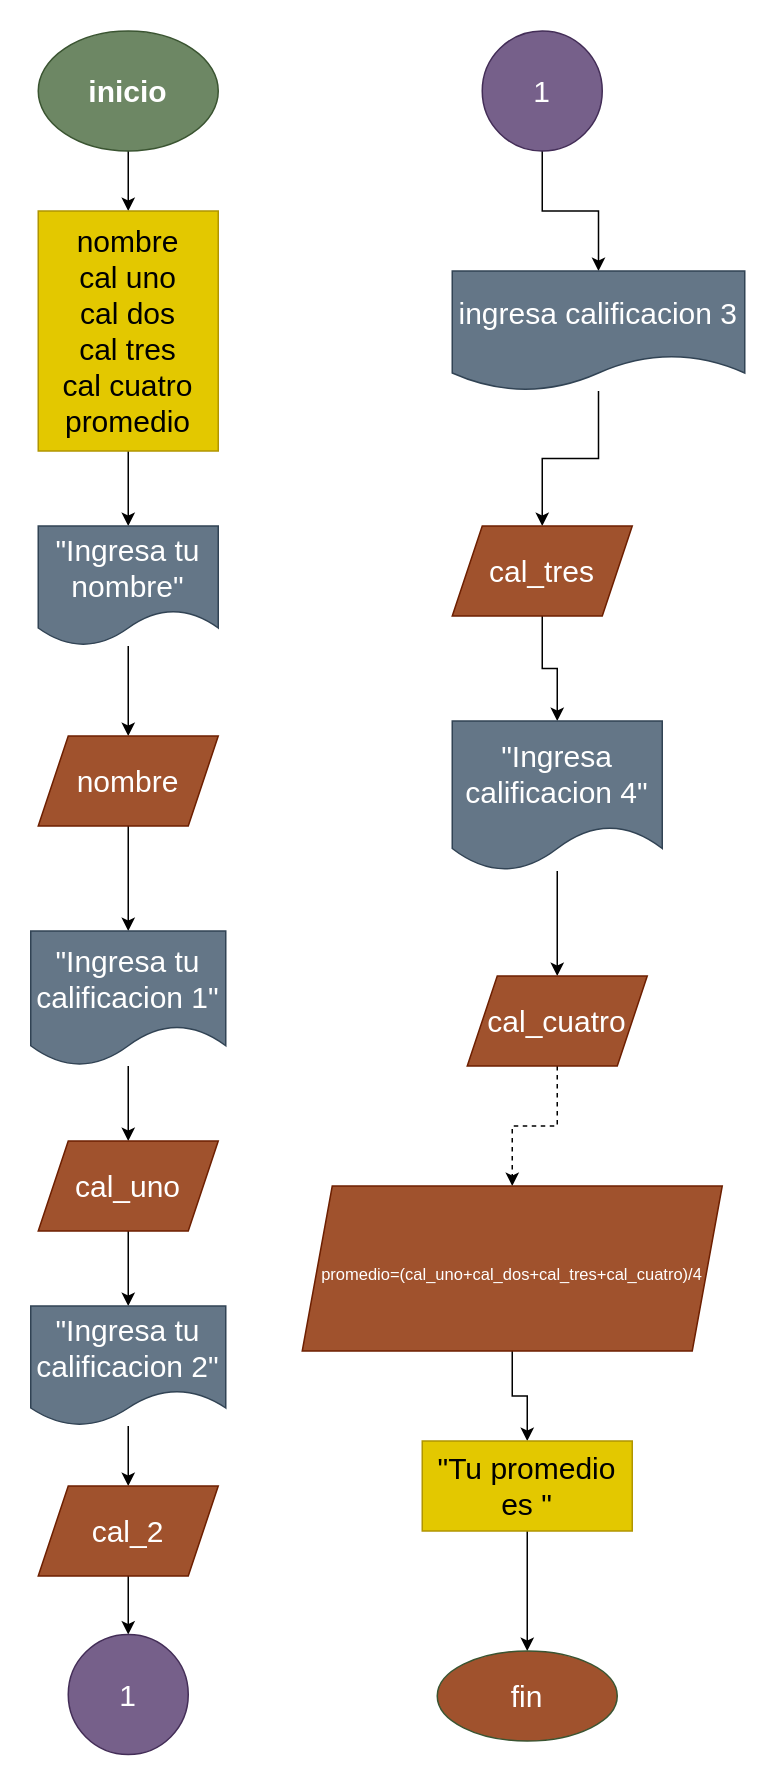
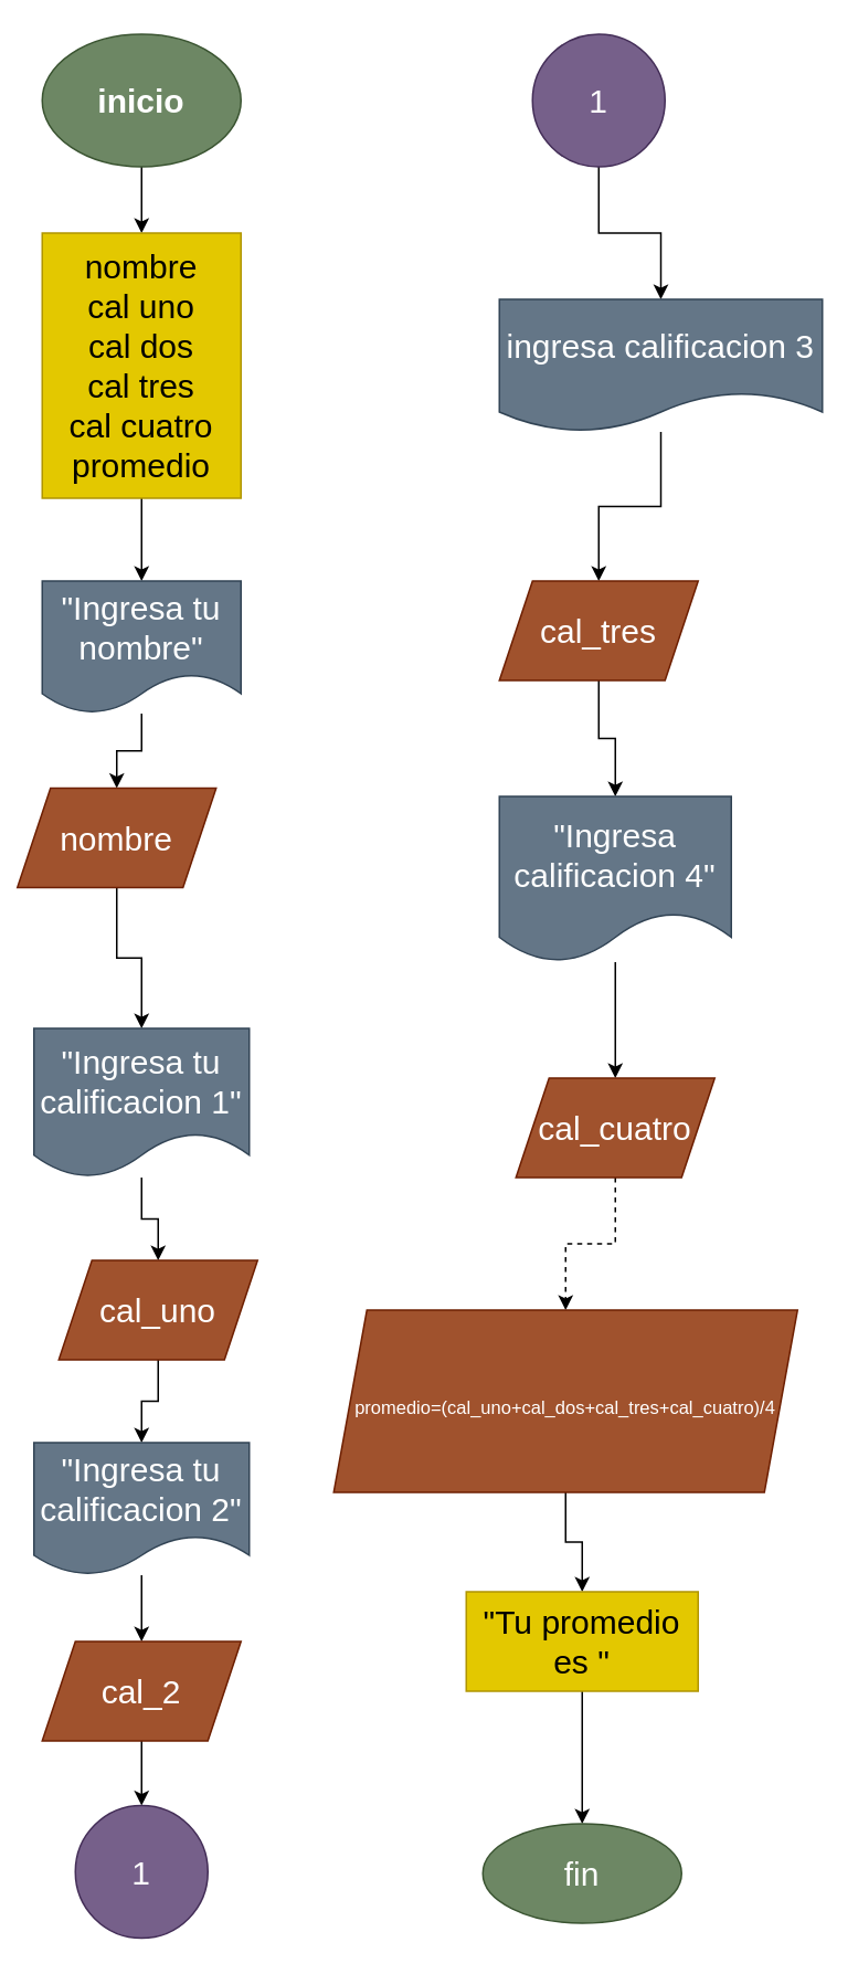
  <mxCell id="0" />
  <mxCell id="1" parent="0" />
  <mxCell id="2" value="" style="edgeStyle=orthogonalEdgeStyle;rounded=0;orthogonalLoop=1;jettySize=auto;html=1;fontSize=20;" edge="1" parent="1" source="3" target="5"><mxGeometry relative="1" as="geometry"><Array as="points"><mxPoint x="85" y="140" /><mxPoint x="85" y="140" /></Array></mxGeometry></mxCell>
  <mxCell id="3" value="&lt;font style=&quot;font-size: 20px;&quot;&gt;&lt;b&gt;inicio&lt;/b&gt;&lt;/font&gt;" style="ellipse;whiteSpace=wrap;html=1;fillColor=#6d8764;strokeColor=#3A5431;fontColor=#ffffff;" vertex="1" parent="1"><mxGeometry x="25" y="20" width="120" height="80" as="geometry" /></mxCell>
  <mxCell id="4" value="" style="edgeStyle=orthogonalEdgeStyle;rounded=0;orthogonalLoop=1;jettySize=auto;html=1;fontSize=20;" edge="1" parent="1" source="5" target="7"><mxGeometry relative="1" as="geometry" /></mxCell>
  <mxCell id="5" value="nombre&lt;br&gt;cal uno&lt;br&gt;cal dos&lt;br&gt;cal tres&lt;br&gt;cal cuatro&lt;br&gt;promedio" style="rounded=0;whiteSpace=wrap;html=1;fontSize=20;fillColor=#e3c800;fontColor=#000000;strokeColor=#B09500;" vertex="1" parent="1"><mxGeometry x="25" y="140" width="120" height="160" as="geometry" /></mxCell>
  <mxCell id="6" value="" style="edgeStyle=orthogonalEdgeStyle;rounded=0;orthogonalLoop=1;jettySize=auto;html=1;fontSize=20;" edge="1" parent="1" source="7" target="9"><mxGeometry relative="1" as="geometry" /></mxCell>
  <mxCell id="7" value="&quot;Ingresa tu nombre&quot;" style="shape=document;whiteSpace=wrap;html=1;boundedLbl=1;fontSize=20;fillColor=#647687;fontColor=#ffffff;strokeColor=#314354;" vertex="1" parent="1"><mxGeometry x="25" y="350" width="120" height="80" as="geometry" /></mxCell>
  <mxCell id="8" value="" style="edgeStyle=orthogonalEdgeStyle;rounded=0;orthogonalLoop=1;jettySize=auto;html=1;fontSize=20;" edge="1" parent="1" source="9" target="11"><mxGeometry relative="1" as="geometry" /></mxCell>
- <mxCell id="9" value="nombre" style="shape=parallelogram;perimeter=parallelogramPerimeter;whiteSpace=wrap;html=1;fixedSize=1;fontSize=20;fillColor=#a0522d;fontColor=#ffffff;strokeColor=#6D1F00;" vertex="1" parent="1"><mxGeometry x="25" y="490" width="120" height="60" as="geometry" /></mxCell>
+ <mxCell id="9" value="nombre" style="shape=parallelogram;perimeter=parallelogramPerimeter;whiteSpace=wrap;html=1;fixedSize=1;fontSize=20;fillColor=#a0522d;fontColor=#ffffff;strokeColor=#6D1F00;" vertex="1" parent="1"><mxGeometry x="10" y="475" width="120" height="60" as="geometry" /></mxCell>
  <mxCell id="10" value="" style="edgeStyle=orthogonalEdgeStyle;rounded=0;orthogonalLoop=1;jettySize=auto;html=1;fontSize=20;" edge="1" parent="1" source="11" target="13"><mxGeometry relative="1" as="geometry" /></mxCell>
  <mxCell id="11" value="&quot;Ingresa tu calificacion 1&quot;" style="shape=document;whiteSpace=wrap;html=1;boundedLbl=1;fontSize=20;fillColor=#647687;fontColor=#ffffff;strokeColor=#314354;" vertex="1" parent="1"><mxGeometry x="20" y="620" width="130" height="90" as="geometry" /></mxCell>
  <mxCell id="12" value="" style="edgeStyle=orthogonalEdgeStyle;rounded=0;orthogonalLoop=1;jettySize=auto;html=1;fontSize=20;" edge="1" parent="1" source="13" target="15"><mxGeometry relative="1" as="geometry" /></mxCell>
- <mxCell id="13" value="cal_uno" style="shape=parallelogram;perimeter=parallelogramPerimeter;whiteSpace=wrap;html=1;fixedSize=1;fontSize=20;fillColor=#a0522d;fontColor=#ffffff;strokeColor=#6D1F00;" vertex="1" parent="1"><mxGeometry x="25" y="760" width="120" height="60" as="geometry" /></mxCell>
+ <mxCell id="13" value="cal_uno" style="shape=parallelogram;perimeter=parallelogramPerimeter;whiteSpace=wrap;html=1;fixedSize=1;fontSize=20;fillColor=#a0522d;fontColor=#ffffff;strokeColor=#6D1F00;" vertex="1" parent="1"><mxGeometry x="35" y="760" width="120" height="60" as="geometry" /></mxCell>
  <mxCell id="14" value="" style="edgeStyle=orthogonalEdgeStyle;rounded=0;orthogonalLoop=1;jettySize=auto;html=1;fontSize=20;" edge="1" parent="1" source="15" target="17"><mxGeometry relative="1" as="geometry" /></mxCell>
  <mxCell id="15" value="&quot;Ingresa tu calificacion 2&quot;" style="shape=document;whiteSpace=wrap;html=1;boundedLbl=1;fontSize=20;fillColor=#647687;fontColor=#ffffff;strokeColor=#314354;" vertex="1" parent="1"><mxGeometry x="20" y="870" width="130" height="80" as="geometry" /></mxCell>
  <mxCell id="16" value="" style="edgeStyle=orthogonalEdgeStyle;rounded=0;orthogonalLoop=1;jettySize=auto;html=1;fontSize=20;" edge="1" parent="1" source="17" target="18"><mxGeometry relative="1" as="geometry" /></mxCell>
  <mxCell id="17" value="cal_2" style="shape=parallelogram;perimeter=parallelogramPerimeter;whiteSpace=wrap;html=1;fixedSize=1;fontSize=20;fillColor=#a0522d;fontColor=#ffffff;strokeColor=#6D1F00;" vertex="1" parent="1"><mxGeometry x="25" y="990" width="120" height="60" as="geometry" /></mxCell>
  <mxCell id="18" value="1" style="ellipse;whiteSpace=wrap;html=1;aspect=fixed;fontSize=20;fillColor=#76608a;fontColor=#ffffff;strokeColor=#432D57;" vertex="1" parent="1"><mxGeometry x="45" y="1089" width="80" height="80" as="geometry" /></mxCell>
  <mxCell id="19" value="" style="edgeStyle=orthogonalEdgeStyle;rounded=0;orthogonalLoop=1;jettySize=auto;html=1;fontSize=20;" edge="1" parent="1" source="20" target="22"><mxGeometry relative="1" as="geometry" /></mxCell>
  <mxCell id="20" value="1" style="ellipse;whiteSpace=wrap;html=1;aspect=fixed;fontSize=20;fillColor=#76608a;fontColor=#ffffff;strokeColor=#432D57;" vertex="1" parent="1"><mxGeometry x="321" y="20" width="80" height="80" as="geometry" /></mxCell>
  <mxCell id="21" value="" style="edgeStyle=orthogonalEdgeStyle;rounded=0;orthogonalLoop=1;jettySize=auto;html=1;fontSize=20;" edge="1" parent="1" source="22" target="24"><mxGeometry relative="1" as="geometry" /></mxCell>
  <mxCell id="22" value="ingresa calificacion 3" style="shape=document;whiteSpace=wrap;html=1;boundedLbl=1;fontSize=20;fillColor=#647687;fontColor=#ffffff;strokeColor=#314354;" vertex="1" parent="1"><mxGeometry x="301" y="180" width="195" height="80" as="geometry" /></mxCell>
  <mxCell id="23" value="" style="edgeStyle=orthogonalEdgeStyle;rounded=0;orthogonalLoop=1;jettySize=auto;html=1;fontSize=20;" edge="1" parent="1" source="24" target="26"><mxGeometry relative="1" as="geometry" /></mxCell>
  <mxCell id="24" value="cal_tres" style="shape=parallelogram;perimeter=parallelogramPerimeter;whiteSpace=wrap;html=1;fixedSize=1;fontSize=20;fillColor=#a0522d;fontColor=#ffffff;strokeColor=#6D1F00;" vertex="1" parent="1"><mxGeometry x="301" y="350" width="120" height="60" as="geometry" /></mxCell>
  <mxCell id="25" value="" style="edgeStyle=orthogonalEdgeStyle;rounded=0;orthogonalLoop=1;jettySize=auto;html=1;fontSize=20;" edge="1" parent="1" source="26" target="28"><mxGeometry relative="1" as="geometry" /></mxCell>
  <mxCell id="26" value="&quot;Ingresa calificacion 4&quot;" style="shape=document;whiteSpace=wrap;html=1;boundedLbl=1;fontSize=20;fillColor=#647687;fontColor=#ffffff;strokeColor=#314354;" vertex="1" parent="1"><mxGeometry x="301" y="480" width="140" height="100" as="geometry" /></mxCell>
  <mxCell id="27" value="" style="edgeStyle=orthogonalEdgeStyle;rounded=0;orthogonalLoop=1;jettySize=auto;html=1;fontSize=20;dashed=1;" edge="1" parent="1" source="28" target="30"><mxGeometry relative="1" as="geometry" /></mxCell>
  <mxCell id="28" value="cal_cuatro" style="shape=parallelogram;perimeter=parallelogramPerimeter;whiteSpace=wrap;html=1;fixedSize=1;fontSize=20;fillColor=#a0522d;fontColor=#ffffff;strokeColor=#6D1F00;" vertex="1" parent="1"><mxGeometry x="311" y="650" width="120" height="60" as="geometry" /></mxCell>
  <mxCell id="29" value="" style="edgeStyle=orthogonalEdgeStyle;rounded=0;orthogonalLoop=1;jettySize=auto;html=1;fontSize=11;" edge="1" parent="1" source="30" target="32"><mxGeometry relative="1" as="geometry" /></mxCell>
  <mxCell id="30" value="&lt;font style=&quot;font-size: 11px;&quot;&gt;promedio=(cal_uno+cal_dos+cal_tres+cal_cuatro)/4&lt;/font&gt;" style="shape=parallelogram;perimeter=parallelogramPerimeter;whiteSpace=wrap;html=1;fixedSize=1;fontSize=20;fillColor=#a0522d;fontColor=#ffffff;strokeColor=#6D1F00;" vertex="1" parent="1"><mxGeometry x="201" y="790" width="280" height="110" as="geometry" /></mxCell>
  <mxCell id="31" value="" style="edgeStyle=orthogonalEdgeStyle;rounded=0;orthogonalLoop=1;jettySize=auto;html=1;fontSize=11;" edge="1" parent="1" source="32" target="33"><mxGeometry relative="1" as="geometry" /></mxCell>
  <mxCell id="32" value="&quot;Tu promedio es &quot;" style="whiteSpace=wrap;html=1;fontSize=20;fillColor=#e3c800;fontColor=#000000;strokeColor=#B09500;" vertex="1" parent="1"><mxGeometry x="281" y="960" width="140" height="60" as="geometry" /></mxCell>
- <mxCell id="33" value="fin" style="ellipse;whiteSpace=wrap;html=1;fontSize=20;fillColor=#a0522d;fontColor=#ffffff;strokeColor=#3A5431;" vertex="1" parent="1"><mxGeometry x="291" y="1100" width="120" height="60" as="geometry" /></mxCell>
+ <mxCell id="33" value="fin" style="ellipse;whiteSpace=wrap;html=1;fontSize=20;fillColor=#6d8764;fontColor=#ffffff;strokeColor=#3A5431;" vertex="1" parent="1"><mxGeometry x="291" y="1100" width="120" height="60" as="geometry" /></mxCell>
